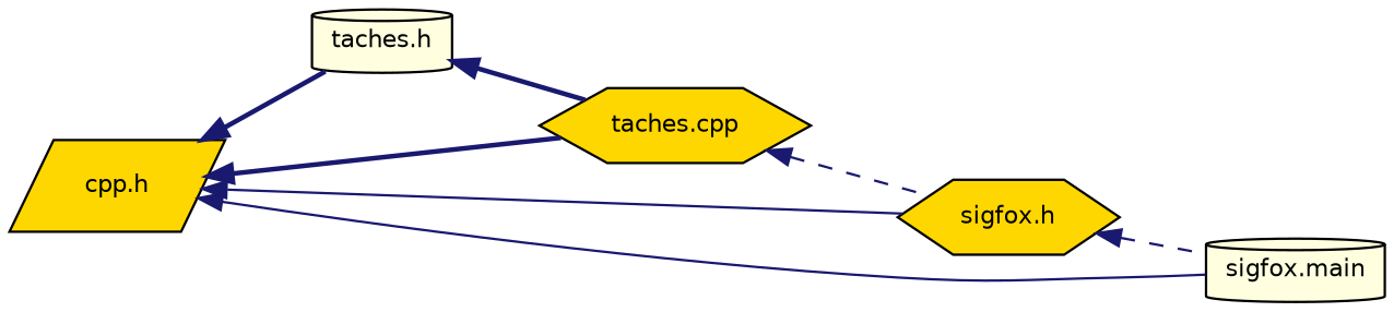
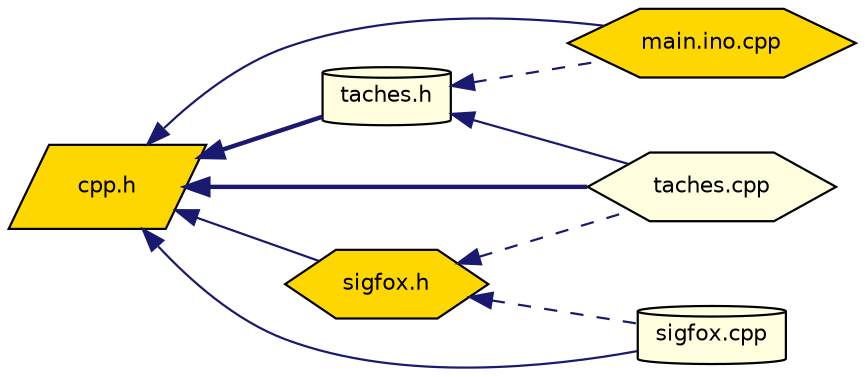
  digraph {
    rankdir=LR
    node [color=black fillcolor=gold fontname=Helvetica fontsize=10 shape=hexagon style=filled]
    edge [color=midnightblue dir=back fontname=Helvetica fontsize=10 labelfontname=Helvetica labelfontsize=10 style=solid]
    n1 [fontcolor=black height=0.2 label="cpp.h" shape=parallelogram width=0.4]
+   n2 [height=0.2 label="main.ino.cpp" width=0.4]
    n3 [fillcolor=lightyellow height=0.2 label="taches.h" shape=cylinder width=0.4]
-   n4 [height=0.2 label="taches.cpp" width=0.4]
+   n4 [fillcolor=lightyellow height=0.2 label="taches.cpp" width=0.4]
    n5 [height=0.2 label="sigfox.h" width=0.4]
-   n6 [fillcolor=lightyellow height=0.2 label="sigfox.main" shape=cylinder width=0.4]
+   n6 [fillcolor=lightyellow height=0.2 label="sigfox.cpp" shape=cylinder width=0.4]
+   n1 -> n2
    n1 -> n3 [style=bold]
    n1 -> n4 [style=bold]
    n1 -> n5
    n1 -> n6
-   n3 -> n4 [style=bold]
-   n4 -> n5 [style=dashed]
+   n3 -> n2 [style=dashed]
+   n3 -> n4
+   n5 -> n4 [style=dashed]
    n5 -> n6 [style=dashed]
  }
